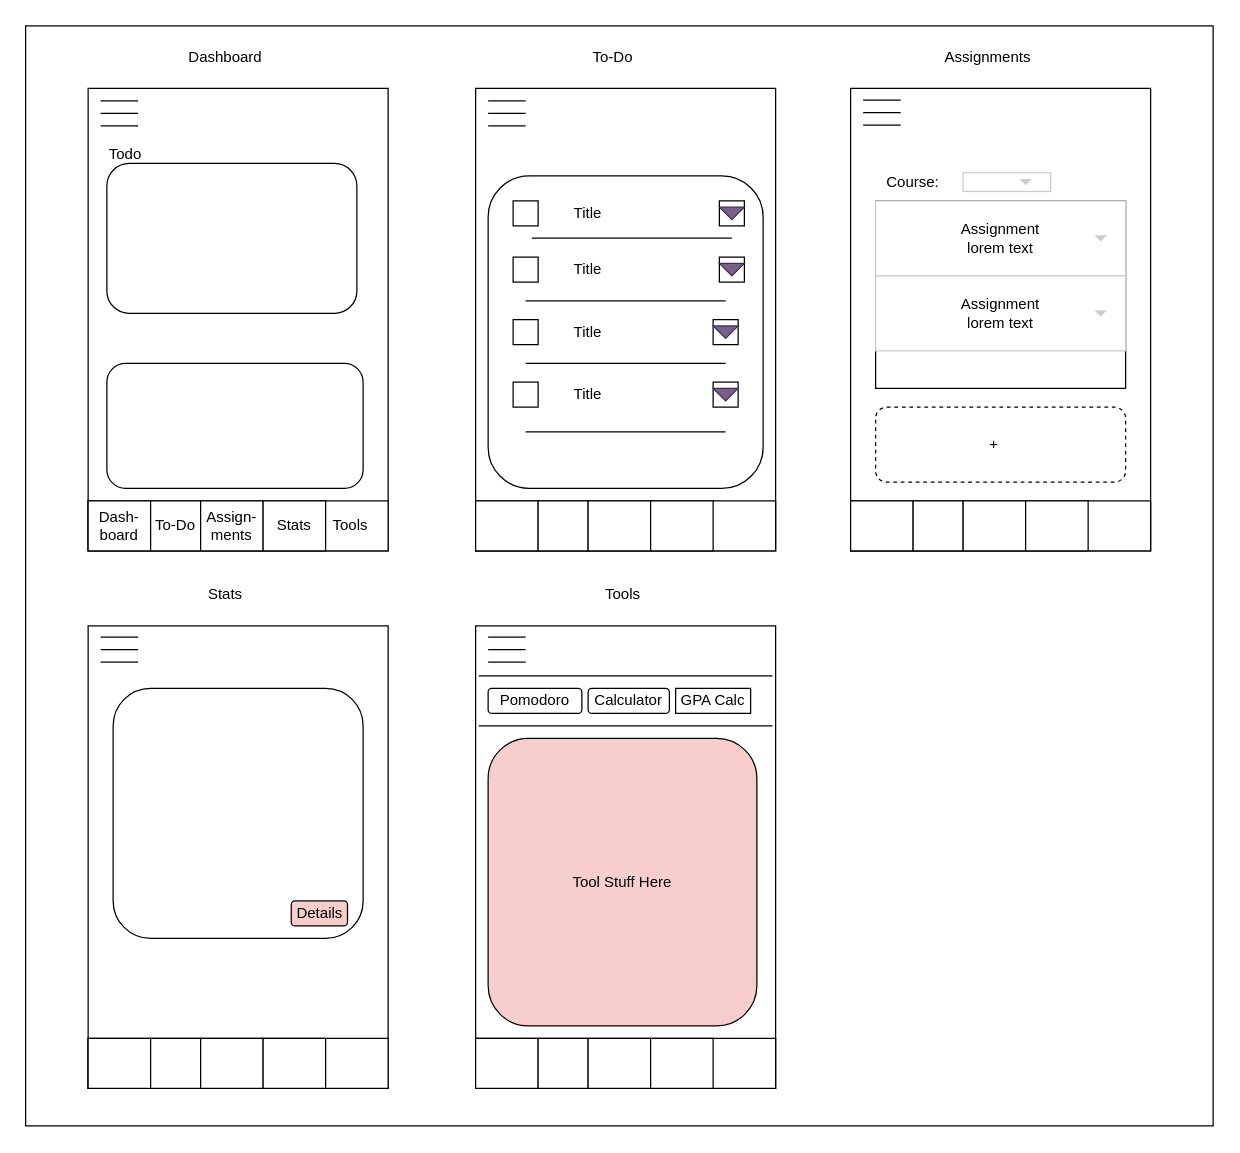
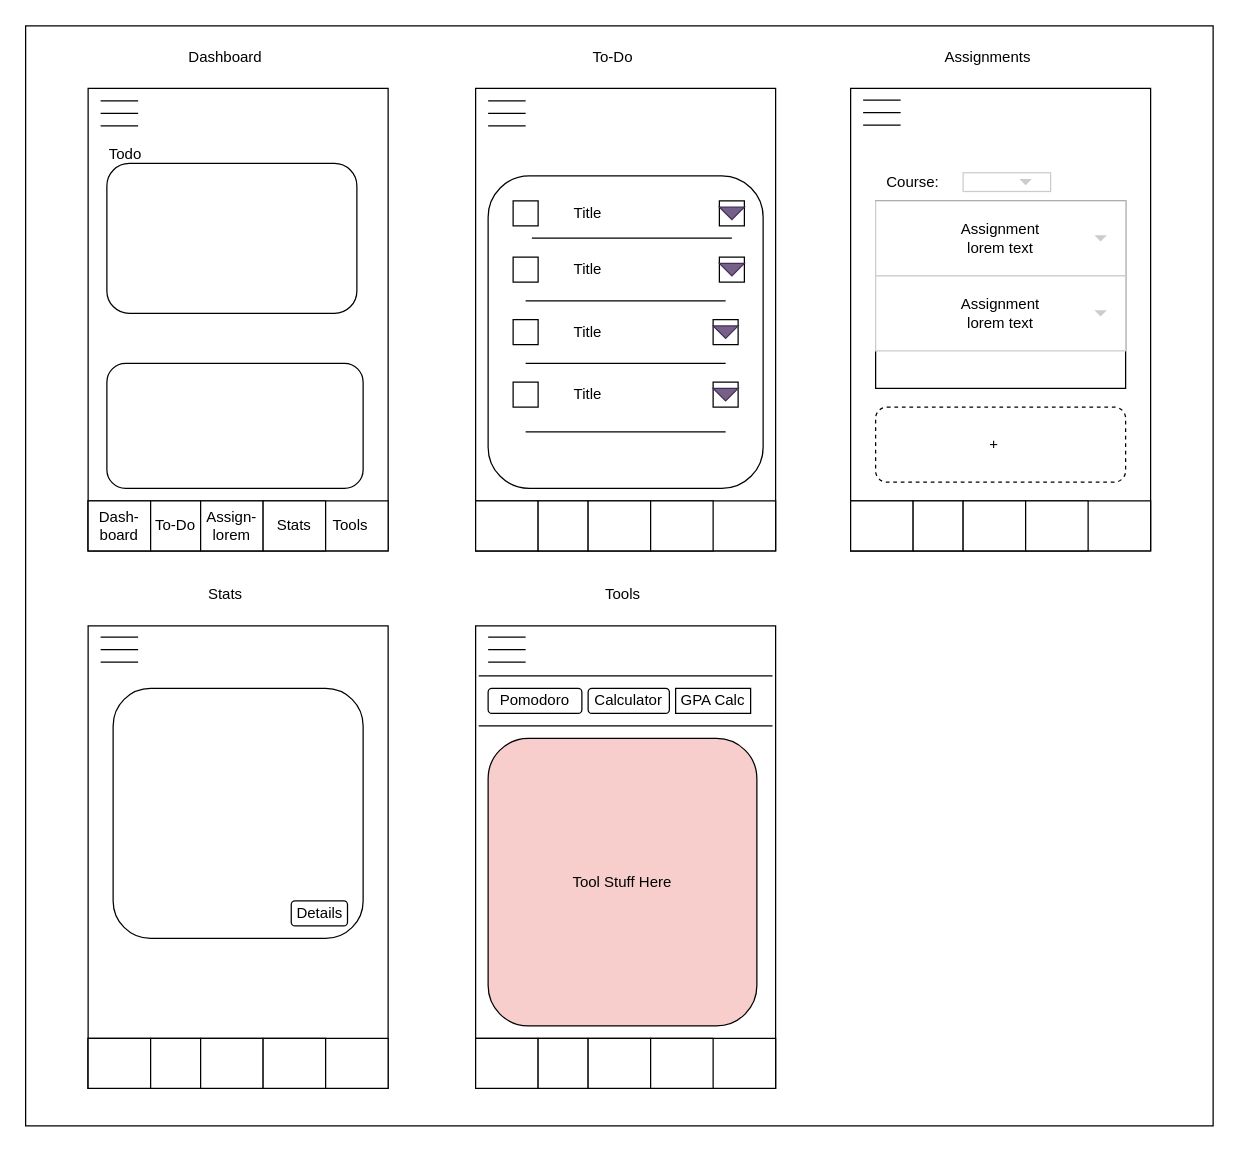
  <mxCell id="0" />
  <mxCell id="1" parent="0" />
  <mxCell id="2" value="" style="whiteSpace=wrap;html=1;" parent="1" vertex="1"><mxGeometry x="20" y="20" width="950" height="880" as="geometry" /></mxCell>
  <mxCell id="3" value="" style="rounded=0;whiteSpace=wrap;html=1;" parent="1" vertex="1"><mxGeometry x="70" y="70" width="240" height="370" as="geometry" /></mxCell>
  <mxCell id="4" value="Dashboard" style="text;html=1;align=center;verticalAlign=middle;whiteSpace=wrap;rounded=0;" parent="1" vertex="1"><mxGeometry x="150" y="30" width="60" height="30" as="geometry" /></mxCell>
  <mxCell id="5" value="Todo" style="text;html=1;align=center;verticalAlign=middle;whiteSpace=wrap;rounded=0;" parent="1" vertex="1"><mxGeometry x="70" y="107.5" width="60" height="30" as="geometry" /></mxCell>
  <mxCell id="6" value="" style="rounded=1;whiteSpace=wrap;html=1;" parent="1" vertex="1"><mxGeometry x="85" y="130" width="200" height="120" as="geometry" /></mxCell>
  <mxCell id="7" value="" style="rounded=1;whiteSpace=wrap;html=1;" parent="1" vertex="1"><mxGeometry x="85" y="290" width="205" height="100" as="geometry" /></mxCell>
  <mxCell id="8" value="" style="rounded=0;whiteSpace=wrap;html=1;" parent="1" vertex="1"><mxGeometry x="70" y="400" width="240" height="40" as="geometry" /></mxCell>
  <mxCell id="9" value="" style="rounded=0;whiteSpace=wrap;html=1;" parent="1" vertex="1"><mxGeometry x="70" y="400" width="50" height="40" as="geometry" /></mxCell>
  <mxCell id="10" value="" style="rounded=0;whiteSpace=wrap;html=1;" parent="1" vertex="1"><mxGeometry x="120" y="400" width="40" height="40" as="geometry" /></mxCell>
  <mxCell id="11" value="" style="rounded=0;whiteSpace=wrap;html=1;" parent="1" vertex="1"><mxGeometry x="160" y="400" width="50" height="40" as="geometry" /></mxCell>
  <mxCell id="12" value="" style="rounded=0;whiteSpace=wrap;html=1;" parent="1" vertex="1"><mxGeometry x="210" y="400" width="50" height="40" as="geometry" /></mxCell>
  <mxCell id="13" value="" style="rounded=0;whiteSpace=wrap;html=1;" parent="1" vertex="1"><mxGeometry x="380" y="70" width="240" height="370" as="geometry" /></mxCell>
  <mxCell id="14" value="To-Do" style="text;html=1;align=center;verticalAlign=middle;whiteSpace=wrap;rounded=0;" parent="1" vertex="1"><mxGeometry x="460" y="30" width="60" height="30" as="geometry" /></mxCell>
  <mxCell id="15" value="" style="rounded=0;whiteSpace=wrap;html=1;" parent="1" vertex="1"><mxGeometry x="380" y="400" width="240" height="40" as="geometry" /></mxCell>
  <mxCell id="16" value="" style="rounded=0;whiteSpace=wrap;html=1;" parent="1" vertex="1"><mxGeometry x="380" y="400" width="50" height="40" as="geometry" /></mxCell>
  <mxCell id="17" value="" style="rounded=0;whiteSpace=wrap;html=1;" parent="1" vertex="1"><mxGeometry x="430" y="400" width="40" height="40" as="geometry" /></mxCell>
  <mxCell id="18" value="" style="rounded=0;whiteSpace=wrap;html=1;" parent="1" vertex="1"><mxGeometry x="470" y="400" width="50" height="40" as="geometry" /></mxCell>
  <mxCell id="19" value="" style="rounded=0;whiteSpace=wrap;html=1;" parent="1" vertex="1"><mxGeometry x="520" y="400" width="50" height="40" as="geometry" /></mxCell>
  <mxCell id="20" value="" style="rounded=0;whiteSpace=wrap;html=1;" parent="1" vertex="1"><mxGeometry x="70" y="500" width="240" height="370" as="geometry" /></mxCell>
  <mxCell id="21" value="Stats" style="text;html=1;align=center;verticalAlign=middle;whiteSpace=wrap;rounded=0;" parent="1" vertex="1"><mxGeometry x="150" y="460" width="60" height="30" as="geometry" /></mxCell>
  <mxCell id="22" value="" style="rounded=0;whiteSpace=wrap;html=1;" parent="1" vertex="1"><mxGeometry x="70" y="830" width="240" height="40" as="geometry" /></mxCell>
  <mxCell id="23" value="" style="rounded=0;whiteSpace=wrap;html=1;" parent="1" vertex="1"><mxGeometry x="70" y="830" width="50" height="40" as="geometry" /></mxCell>
  <mxCell id="24" value="" style="rounded=0;whiteSpace=wrap;html=1;" parent="1" vertex="1"><mxGeometry x="120" y="830" width="40" height="40" as="geometry" /></mxCell>
  <mxCell id="25" value="" style="rounded=0;whiteSpace=wrap;html=1;" parent="1" vertex="1"><mxGeometry x="160" y="830" width="50" height="40" as="geometry" /></mxCell>
  <mxCell id="26" value="" style="rounded=0;whiteSpace=wrap;html=1;" parent="1" vertex="1"><mxGeometry x="210" y="830" width="50" height="40" as="geometry" /></mxCell>
  <mxCell id="27" value="" style="rounded=0;whiteSpace=wrap;html=1;" parent="1" vertex="1"><mxGeometry x="380" y="500" width="240" height="370" as="geometry" /></mxCell>
  <mxCell id="28" value="Tools" style="text;html=1;align=center;verticalAlign=middle;whiteSpace=wrap;rounded=0;" parent="1" vertex="1"><mxGeometry x="467.5" y="460" width="60" height="30" as="geometry" /></mxCell>
  <mxCell id="29" value="" style="rounded=0;whiteSpace=wrap;html=1;" parent="1" vertex="1"><mxGeometry x="380" y="830" width="240" height="40" as="geometry" /></mxCell>
  <mxCell id="30" value="" style="rounded=0;whiteSpace=wrap;html=1;" parent="1" vertex="1"><mxGeometry x="380" y="830" width="50" height="40" as="geometry" /></mxCell>
  <mxCell id="31" value="" style="rounded=0;whiteSpace=wrap;html=1;" parent="1" vertex="1"><mxGeometry x="430" y="830" width="40" height="40" as="geometry" /></mxCell>
  <mxCell id="32" value="" style="rounded=0;whiteSpace=wrap;html=1;" parent="1" vertex="1"><mxGeometry x="470" y="830" width="50" height="40" as="geometry" /></mxCell>
  <mxCell id="33" value="" style="rounded=0;whiteSpace=wrap;html=1;" parent="1" vertex="1"><mxGeometry x="520" y="830" width="50" height="40" as="geometry" /></mxCell>
  <mxCell id="34" value="" style="rounded=0;whiteSpace=wrap;html=1;" parent="1" vertex="1"><mxGeometry x="680" y="70" width="240" height="370" as="geometry" /></mxCell>
  <mxCell id="35" value="Assignments" style="text;html=1;align=center;verticalAlign=middle;whiteSpace=wrap;rounded=0;" parent="1" vertex="1"><mxGeometry x="760" y="30" width="60" height="30" as="geometry" /></mxCell>
  <mxCell id="36" value="" style="rounded=0;whiteSpace=wrap;html=1;" parent="1" vertex="1"><mxGeometry x="680" y="400" width="240" height="40" as="geometry" /></mxCell>
  <mxCell id="37" value="" style="rounded=0;whiteSpace=wrap;html=1;" parent="1" vertex="1"><mxGeometry x="680" y="400" width="50" height="40" as="geometry" /></mxCell>
  <mxCell id="38" value="" style="rounded=0;whiteSpace=wrap;html=1;" parent="1" vertex="1"><mxGeometry x="730" y="400" width="40" height="40" as="geometry" /></mxCell>
  <mxCell id="39" value="" style="rounded=0;whiteSpace=wrap;html=1;" parent="1" vertex="1"><mxGeometry x="770" y="400" width="50" height="40" as="geometry" /></mxCell>
  <mxCell id="40" value="" style="rounded=0;whiteSpace=wrap;html=1;" parent="1" vertex="1"><mxGeometry x="820" y="400" width="50" height="40" as="geometry" /></mxCell>
  <mxCell id="41" value="Dash-board" style="text;html=1;align=center;verticalAlign=middle;whiteSpace=wrap;rounded=0;rotation=0;" parent="1" vertex="1"><mxGeometry x="65" y="405" width="60" height="30" as="geometry" /></mxCell>
  <mxCell id="42" value="To-Do" style="text;html=1;align=center;verticalAlign=middle;whiteSpace=wrap;rounded=0;" parent="1" vertex="1"><mxGeometry x="110" y="405" width="60" height="30" as="geometry" /></mxCell>
- <mxCell id="43" value="Assign-ments" style="text;html=1;align=center;verticalAlign=middle;whiteSpace=wrap;rounded=0;" parent="1" vertex="1"><mxGeometry x="155" y="405" width="60" height="30" as="geometry" /></mxCell>
+ <mxCell id="43" value="Assign-lorem" style="text;html=1;align=center;verticalAlign=middle;whiteSpace=wrap;rounded=0;" parent="1" vertex="1"><mxGeometry x="155" y="405" width="60" height="30" as="geometry" /></mxCell>
  <mxCell id="44" value="Stats" style="text;html=1;align=center;verticalAlign=middle;whiteSpace=wrap;rounded=0;" parent="1" vertex="1"><mxGeometry x="205" y="405" width="60" height="30" as="geometry" /></mxCell>
  <mxCell id="45" value="Tools" style="text;html=1;align=center;verticalAlign=middle;whiteSpace=wrap;rounded=0;" parent="1" vertex="1"><mxGeometry x="250" y="405" width="60" height="30" as="geometry" /></mxCell>
  <mxCell id="46" value="" style="rounded=1;whiteSpace=wrap;html=1;" parent="1" vertex="1"><mxGeometry x="390" y="140" width="220" height="250" as="geometry" /></mxCell>
  <mxCell id="47" value="" style="endArrow=none;html=1;" parent="1" edge="1"><mxGeometry width="50" height="50" relative="1" as="geometry"><mxPoint x="80" y="80" as="sourcePoint" /><mxPoint x="110" y="80" as="targetPoint" /></mxGeometry></mxCell>
  <mxCell id="48" value="" style="endArrow=none;html=1;" parent="1" edge="1"><mxGeometry width="50" height="50" relative="1" as="geometry"><mxPoint x="80" y="90" as="sourcePoint" /><mxPoint x="110" y="90" as="targetPoint" /></mxGeometry></mxCell>
  <mxCell id="49" value="" style="endArrow=none;html=1;" parent="1" edge="1"><mxGeometry width="50" height="50" relative="1" as="geometry"><mxPoint x="80" y="100" as="sourcePoint" /><mxPoint x="110" y="100" as="targetPoint" /></mxGeometry></mxCell>
  <mxCell id="50" value="" style="endArrow=none;html=1;" parent="1" edge="1"><mxGeometry width="50" height="50" relative="1" as="geometry"><mxPoint x="390" y="80" as="sourcePoint" /><mxPoint x="420" y="80" as="targetPoint" /></mxGeometry></mxCell>
  <mxCell id="51" value="" style="endArrow=none;html=1;" parent="1" edge="1"><mxGeometry width="50" height="50" relative="1" as="geometry"><mxPoint x="390" y="90" as="sourcePoint" /><mxPoint x="420" y="90" as="targetPoint" /></mxGeometry></mxCell>
  <mxCell id="52" value="" style="endArrow=none;html=1;" parent="1" edge="1"><mxGeometry width="50" height="50" relative="1" as="geometry"><mxPoint x="390" y="100" as="sourcePoint" /><mxPoint x="420" y="100" as="targetPoint" /></mxGeometry></mxCell>
  <mxCell id="53" value="" style="rounded=0;whiteSpace=wrap;html=1;" parent="1" vertex="1"><mxGeometry x="410" y="160" width="20" height="20" as="geometry" /></mxCell>
  <mxCell id="54" value="Title" style="text;html=1;align=center;verticalAlign=middle;whiteSpace=wrap;rounded=0;" parent="1" vertex="1"><mxGeometry x="440" y="155" width="60" height="30" as="geometry" /></mxCell>
  <mxCell id="55" value="" style="rounded=0;whiteSpace=wrap;html=1;" parent="1" vertex="1"><mxGeometry x="410" y="205" width="20" height="20" as="geometry" /></mxCell>
  <mxCell id="56" value="Title" style="text;html=1;align=center;verticalAlign=middle;whiteSpace=wrap;rounded=0;" parent="1" vertex="1"><mxGeometry x="440" y="200" width="60" height="30" as="geometry" /></mxCell>
  <mxCell id="57" value="" style="rounded=0;whiteSpace=wrap;html=1;" parent="1" vertex="1"><mxGeometry x="410" y="255" width="20" height="20" as="geometry" /></mxCell>
  <mxCell id="58" value="Title" style="text;html=1;align=center;verticalAlign=middle;whiteSpace=wrap;rounded=0;" parent="1" vertex="1"><mxGeometry x="440" y="250" width="60" height="30" as="geometry" /></mxCell>
  <mxCell id="59" value="" style="rounded=0;whiteSpace=wrap;html=1;" parent="1" vertex="1"><mxGeometry x="410" y="305" width="20" height="20" as="geometry" /></mxCell>
  <mxCell id="60" value="Title" style="text;html=1;align=center;verticalAlign=middle;whiteSpace=wrap;rounded=0;" parent="1" vertex="1"><mxGeometry x="440" y="300" width="60" height="30" as="geometry" /></mxCell>
  <mxCell id="61" value="" style="endArrow=none;html=1;" parent="1" edge="1"><mxGeometry width="50" height="50" relative="1" as="geometry"><mxPoint x="425" y="189.71" as="sourcePoint" /><mxPoint x="585" y="189.71" as="targetPoint" /></mxGeometry></mxCell>
  <mxCell id="62" value="" style="endArrow=none;html=1;" parent="1" edge="1"><mxGeometry width="50" height="50" relative="1" as="geometry"><mxPoint x="420" y="240" as="sourcePoint" /><mxPoint x="580" y="240" as="targetPoint" /></mxGeometry></mxCell>
  <mxCell id="63" value="" style="endArrow=none;html=1;" parent="1" edge="1"><mxGeometry width="50" height="50" relative="1" as="geometry"><mxPoint x="420" y="290" as="sourcePoint" /><mxPoint x="580" y="290" as="targetPoint" /></mxGeometry></mxCell>
  <mxCell id="64" value="" style="endArrow=none;html=1;" parent="1" edge="1"><mxGeometry width="50" height="50" relative="1" as="geometry"><mxPoint x="420" y="344.71" as="sourcePoint" /><mxPoint x="580" y="344.71" as="targetPoint" /></mxGeometry></mxCell>
  <mxCell id="65" value="" style="rounded=0;whiteSpace=wrap;html=1;" parent="1" vertex="1"><mxGeometry x="570" y="305" width="20" height="20" as="geometry" /></mxCell>
  <mxCell id="66" value="" style="triangle;whiteSpace=wrap;html=1;rotation=90;fillColor=#76608a;fontColor=#ffffff;strokeColor=#432D57;" parent="1" vertex="1"><mxGeometry x="575" y="305" width="10" height="20" as="geometry" /></mxCell>
  <mxCell id="67" value="" style="rounded=0;whiteSpace=wrap;html=1;" parent="1" vertex="1"><mxGeometry x="570" y="255" width="20" height="20" as="geometry" /></mxCell>
  <mxCell id="68" value="" style="triangle;whiteSpace=wrap;html=1;rotation=90;fillColor=#76608a;fontColor=#ffffff;strokeColor=#432D57;" parent="1" vertex="1"><mxGeometry x="575" y="255" width="10" height="20" as="geometry" /></mxCell>
  <mxCell id="69" value="" style="rounded=0;whiteSpace=wrap;html=1;" parent="1" vertex="1"><mxGeometry x="575" y="205" width="20" height="20" as="geometry" /></mxCell>
  <mxCell id="70" value="" style="triangle;whiteSpace=wrap;html=1;rotation=90;fillColor=#76608a;fontColor=#ffffff;strokeColor=#432D57;" parent="1" vertex="1"><mxGeometry x="580" y="205" width="10" height="20" as="geometry" /></mxCell>
  <mxCell id="71" value="" style="rounded=0;whiteSpace=wrap;html=1;" parent="1" vertex="1"><mxGeometry x="575" y="160" width="20" height="20" as="geometry" /></mxCell>
  <mxCell id="72" value="" style="triangle;whiteSpace=wrap;html=1;rotation=90;fillColor=#76608a;fontColor=#ffffff;strokeColor=#432D57;" parent="1" vertex="1"><mxGeometry x="580" y="160" width="10" height="20" as="geometry" /></mxCell>
  <mxCell id="73" value="" style="endArrow=none;html=1;" parent="1" edge="1"><mxGeometry width="50" height="50" relative="1" as="geometry"><mxPoint x="690" y="79.43" as="sourcePoint" /><mxPoint x="720" y="79.43" as="targetPoint" /></mxGeometry></mxCell>
  <mxCell id="74" value="" style="endArrow=none;html=1;" parent="1" edge="1"><mxGeometry width="50" height="50" relative="1" as="geometry"><mxPoint x="690" y="89.43" as="sourcePoint" /><mxPoint x="720" y="89.43" as="targetPoint" /></mxGeometry></mxCell>
  <mxCell id="75" value="" style="endArrow=none;html=1;" parent="1" edge="1"><mxGeometry width="50" height="50" relative="1" as="geometry"><mxPoint x="690" y="99.43" as="sourcePoint" /><mxPoint x="720" y="99.43" as="targetPoint" /></mxGeometry></mxCell>
  <mxCell id="76" value="" style="endArrow=none;html=1;" parent="1" edge="1"><mxGeometry width="50" height="50" relative="1" as="geometry"><mxPoint x="390" y="509" as="sourcePoint" /><mxPoint x="420" y="509" as="targetPoint" /></mxGeometry></mxCell>
  <mxCell id="77" value="" style="endArrow=none;html=1;" parent="1" edge="1"><mxGeometry width="50" height="50" relative="1" as="geometry"><mxPoint x="390" y="519" as="sourcePoint" /><mxPoint x="420" y="519" as="targetPoint" /></mxGeometry></mxCell>
  <mxCell id="78" value="" style="endArrow=none;html=1;" parent="1" edge="1"><mxGeometry width="50" height="50" relative="1" as="geometry"><mxPoint x="390" y="529" as="sourcePoint" /><mxPoint x="420" y="529" as="targetPoint" /></mxGeometry></mxCell>
  <mxCell id="79" value="" style="endArrow=none;html=1;" parent="1" edge="1"><mxGeometry width="50" height="50" relative="1" as="geometry"><mxPoint x="80" y="509" as="sourcePoint" /><mxPoint x="110" y="509" as="targetPoint" /></mxGeometry></mxCell>
  <mxCell id="80" value="" style="endArrow=none;html=1;" parent="1" edge="1"><mxGeometry width="50" height="50" relative="1" as="geometry"><mxPoint x="80" y="519" as="sourcePoint" /><mxPoint x="110" y="519" as="targetPoint" /></mxGeometry></mxCell>
  <mxCell id="81" value="" style="endArrow=none;html=1;" parent="1" edge="1"><mxGeometry width="50" height="50" relative="1" as="geometry"><mxPoint x="80" y="529" as="sourcePoint" /><mxPoint x="110" y="529" as="targetPoint" /></mxGeometry></mxCell>
  <mxCell id="82" value="" style="rounded=1;whiteSpace=wrap;html=1;dashed=1;" parent="1" vertex="1"><mxGeometry x="700" y="325" width="200" height="60" as="geometry" /></mxCell>
  <mxCell id="83" value="+" style="text;html=1;align=center;verticalAlign=middle;whiteSpace=wrap;rounded=0;" parent="1" vertex="1"><mxGeometry x="765" y="340" width="60" height="30" as="geometry" /></mxCell>
  <mxCell id="84" value="Course:" style="text;html=1;align=center;verticalAlign=middle;whiteSpace=wrap;rounded=0;" parent="1" vertex="1"><mxGeometry x="700" y="130" width="60" height="30" as="geometry" /></mxCell>
  <mxCell id="85" value="" style="rounded=0;whiteSpace=wrap;html=1;" parent="1" vertex="1"><mxGeometry x="700" y="160" width="200" height="150" as="geometry" /></mxCell>
  <mxCell id="86" value="" style="dashed=0;align=center;fontSize=12;shape=rect;fillColor=#ffffff;strokeColor=#cccccc;whiteSpace=wrap;html=1;" parent="1" vertex="1"><mxGeometry x="770" y="137.5" width="70" height="15" as="geometry" /></mxCell>
  <mxCell id="87" value="" style="dashed=0;html=1;shape=mxgraph.gmdl.triangle;fillColor=#cccccc;strokeColor=none;" parent="86" vertex="1"><mxGeometry x="1" y="0.5" width="10" height="5" relative="1" as="geometry"><mxPoint x="-25" y="-2.5" as="offset" /></mxGeometry></mxCell>
  <mxCell id="88" value="Assignment&lt;br&gt;lorem text" style="dashed=0;align=center;fontSize=12;shape=rect;fillColor=#ffffff;strokeColor=#cccccc;whiteSpace=wrap;html=1;" parent="1" vertex="1"><mxGeometry x="700" y="160" width="200" height="60" as="geometry" /></mxCell>
  <mxCell id="89" value="" style="dashed=0;html=1;shape=mxgraph.gmdl.triangle;fillColor=#cccccc;strokeColor=none;" parent="88" vertex="1"><mxGeometry x="1" y="0.5" width="10" height="5" relative="1" as="geometry"><mxPoint x="-25" y="-2.5" as="offset" /></mxGeometry></mxCell>
  <mxCell id="90" value="Assignment&lt;br&gt;lorem text" style="dashed=0;align=center;fontSize=12;shape=rect;fillColor=#ffffff;strokeColor=#cccccc;whiteSpace=wrap;html=1;" parent="1" vertex="1"><mxGeometry x="700" y="220" width="200" height="60" as="geometry" /></mxCell>
  <mxCell id="91" value="" style="dashed=0;html=1;shape=mxgraph.gmdl.triangle;fillColor=#cccccc;strokeColor=none;" parent="90" vertex="1"><mxGeometry x="1" y="0.5" width="10" height="5" relative="1" as="geometry"><mxPoint x="-25" y="-2.5" as="offset" /></mxGeometry></mxCell>
  <mxCell id="92" value="" style="rounded=1;whiteSpace=wrap;html=1;" parent="1" vertex="1"><mxGeometry x="90" y="550" width="200" height="200" as="geometry" /></mxCell>
- <mxCell id="93" value="Details" style="rounded=1;whiteSpace=wrap;html=1;fillColor=#f8cecc;" parent="1" vertex="1"><mxGeometry x="232.5" y="720" width="45" height="20" as="geometry" /></mxCell>
+ <mxCell id="93" value="Details" style="rounded=1;whiteSpace=wrap;html=1;" parent="1" vertex="1"><mxGeometry x="232.5" y="720" width="45" height="20" as="geometry" /></mxCell>
  <mxCell id="94" value="" style="endArrow=none;html=1;" parent="1" edge="1"><mxGeometry width="50" height="50" relative="1" as="geometry"><mxPoint x="382.5" y="540" as="sourcePoint" /><mxPoint x="617.5" y="540" as="targetPoint" /></mxGeometry></mxCell>
  <mxCell id="95" value="Pomodoro" style="rounded=1;whiteSpace=wrap;html=1;" parent="1" vertex="1"><mxGeometry x="390" y="550" width="75" height="20" as="geometry" /></mxCell>
  <mxCell id="96" value="Calculator" style="rounded=1;whiteSpace=wrap;html=1;" parent="1" vertex="1"><mxGeometry x="470" y="550" width="65" height="20" as="geometry" /></mxCell>
  <mxCell id="97" value="GPA Calc" style="whiteSpace=wrap;html=1;rounded=0;" parent="1" vertex="1"><mxGeometry x="540" y="550" width="60" height="20" as="geometry" /></mxCell>
  <mxCell id="98" value="" style="endArrow=none;html=1;" parent="1" edge="1"><mxGeometry width="50" height="50" relative="1" as="geometry"><mxPoint x="382.5" y="580" as="sourcePoint" /><mxPoint x="617.5" y="580" as="targetPoint" /></mxGeometry></mxCell>
  <mxCell id="99" value="Tool Stuff Here" style="rounded=1;whiteSpace=wrap;html=1;fillColor=#f8cecc;" parent="1" vertex="1"><mxGeometry x="390" y="590" width="215" height="230" as="geometry" /></mxCell>
